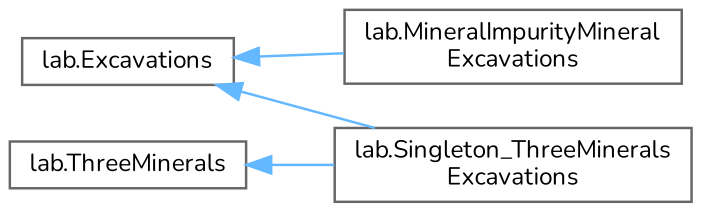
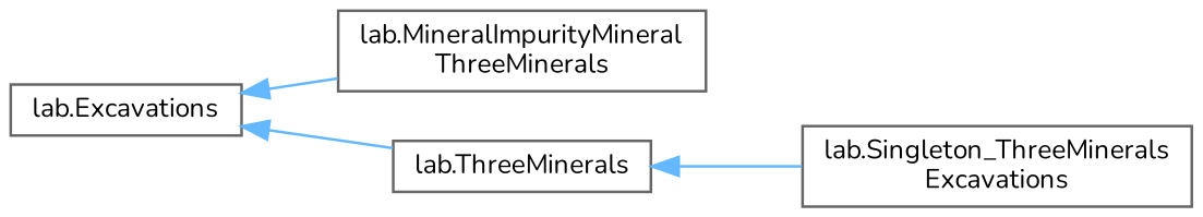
  digraph {
    fontname=Nunito
    rankdir=LR
    node [color=grey40 fillcolor=white fontname=Nunito fontsize=10 shape=box style=filled]
    edge [color=steelblue1 dir=back fontname=Nunito fontsize=10 labelfontname=Helvetica labelfontsize=10 style=solid]
    n1 [height=0.2 label="lab.Excavations" width=0.4]
-   n2 [height=0.2 label="lab.MineralImpurityMineral\lExcavations" width=0.4]
+   n2 [height=0.2 label="lab.MineralImpurityMineral\lThreeMinerals" width=0.4]
    n3 [height=0.2 label="lab.ThreeMinerals" width=0.4]
    n4 [height=0.2 label="lab.Singleton_ThreeMinerals\lExcavations" width=0.4]
    n1 -> n2
-   n1 -> n4
+   n1 -> n3
    n3 -> n4
  }
